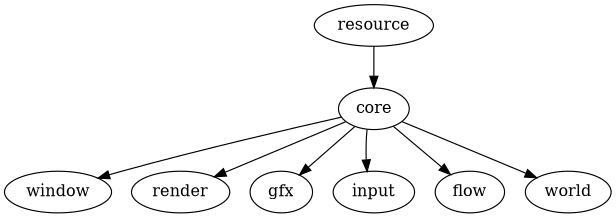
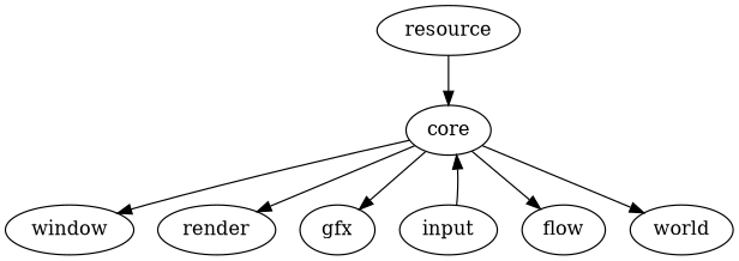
  digraph {
    rankdir=TB
    core
    window
    render
    gfx
    input
    flow
    world
    resource
    core -> window
    core -> render
    core -> gfx
-   core -> input
+   input -> core
    core -> flow
    core -> world
    resource -> core
  }
